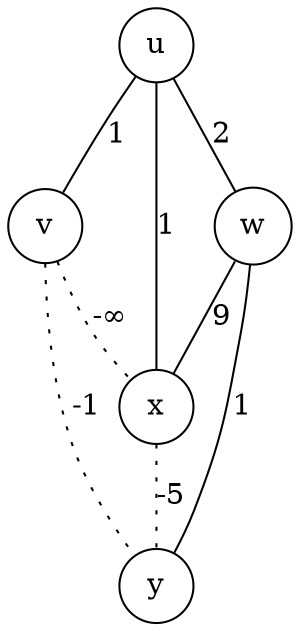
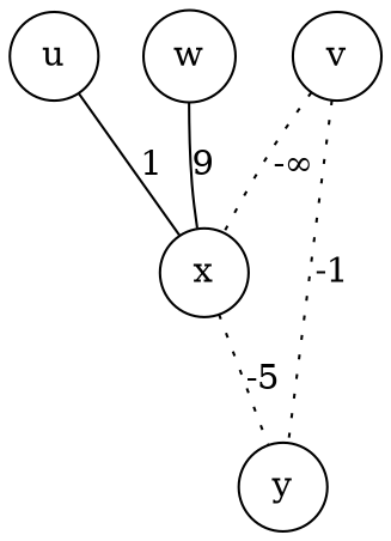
  graph {
    node [shape=circle]
    u
    v
    w
    x
    y
-   u -- v [label=1]
-   u -- w [label=2]
    u -- x [label=1]
    v -- x [label="-∞" style=dotted]
    v -- y [label=-1 style=dotted]
    w -- x [label=9]
-   w -- y [label=1]
    x -- y [label=-5 style=dotted]
  }
